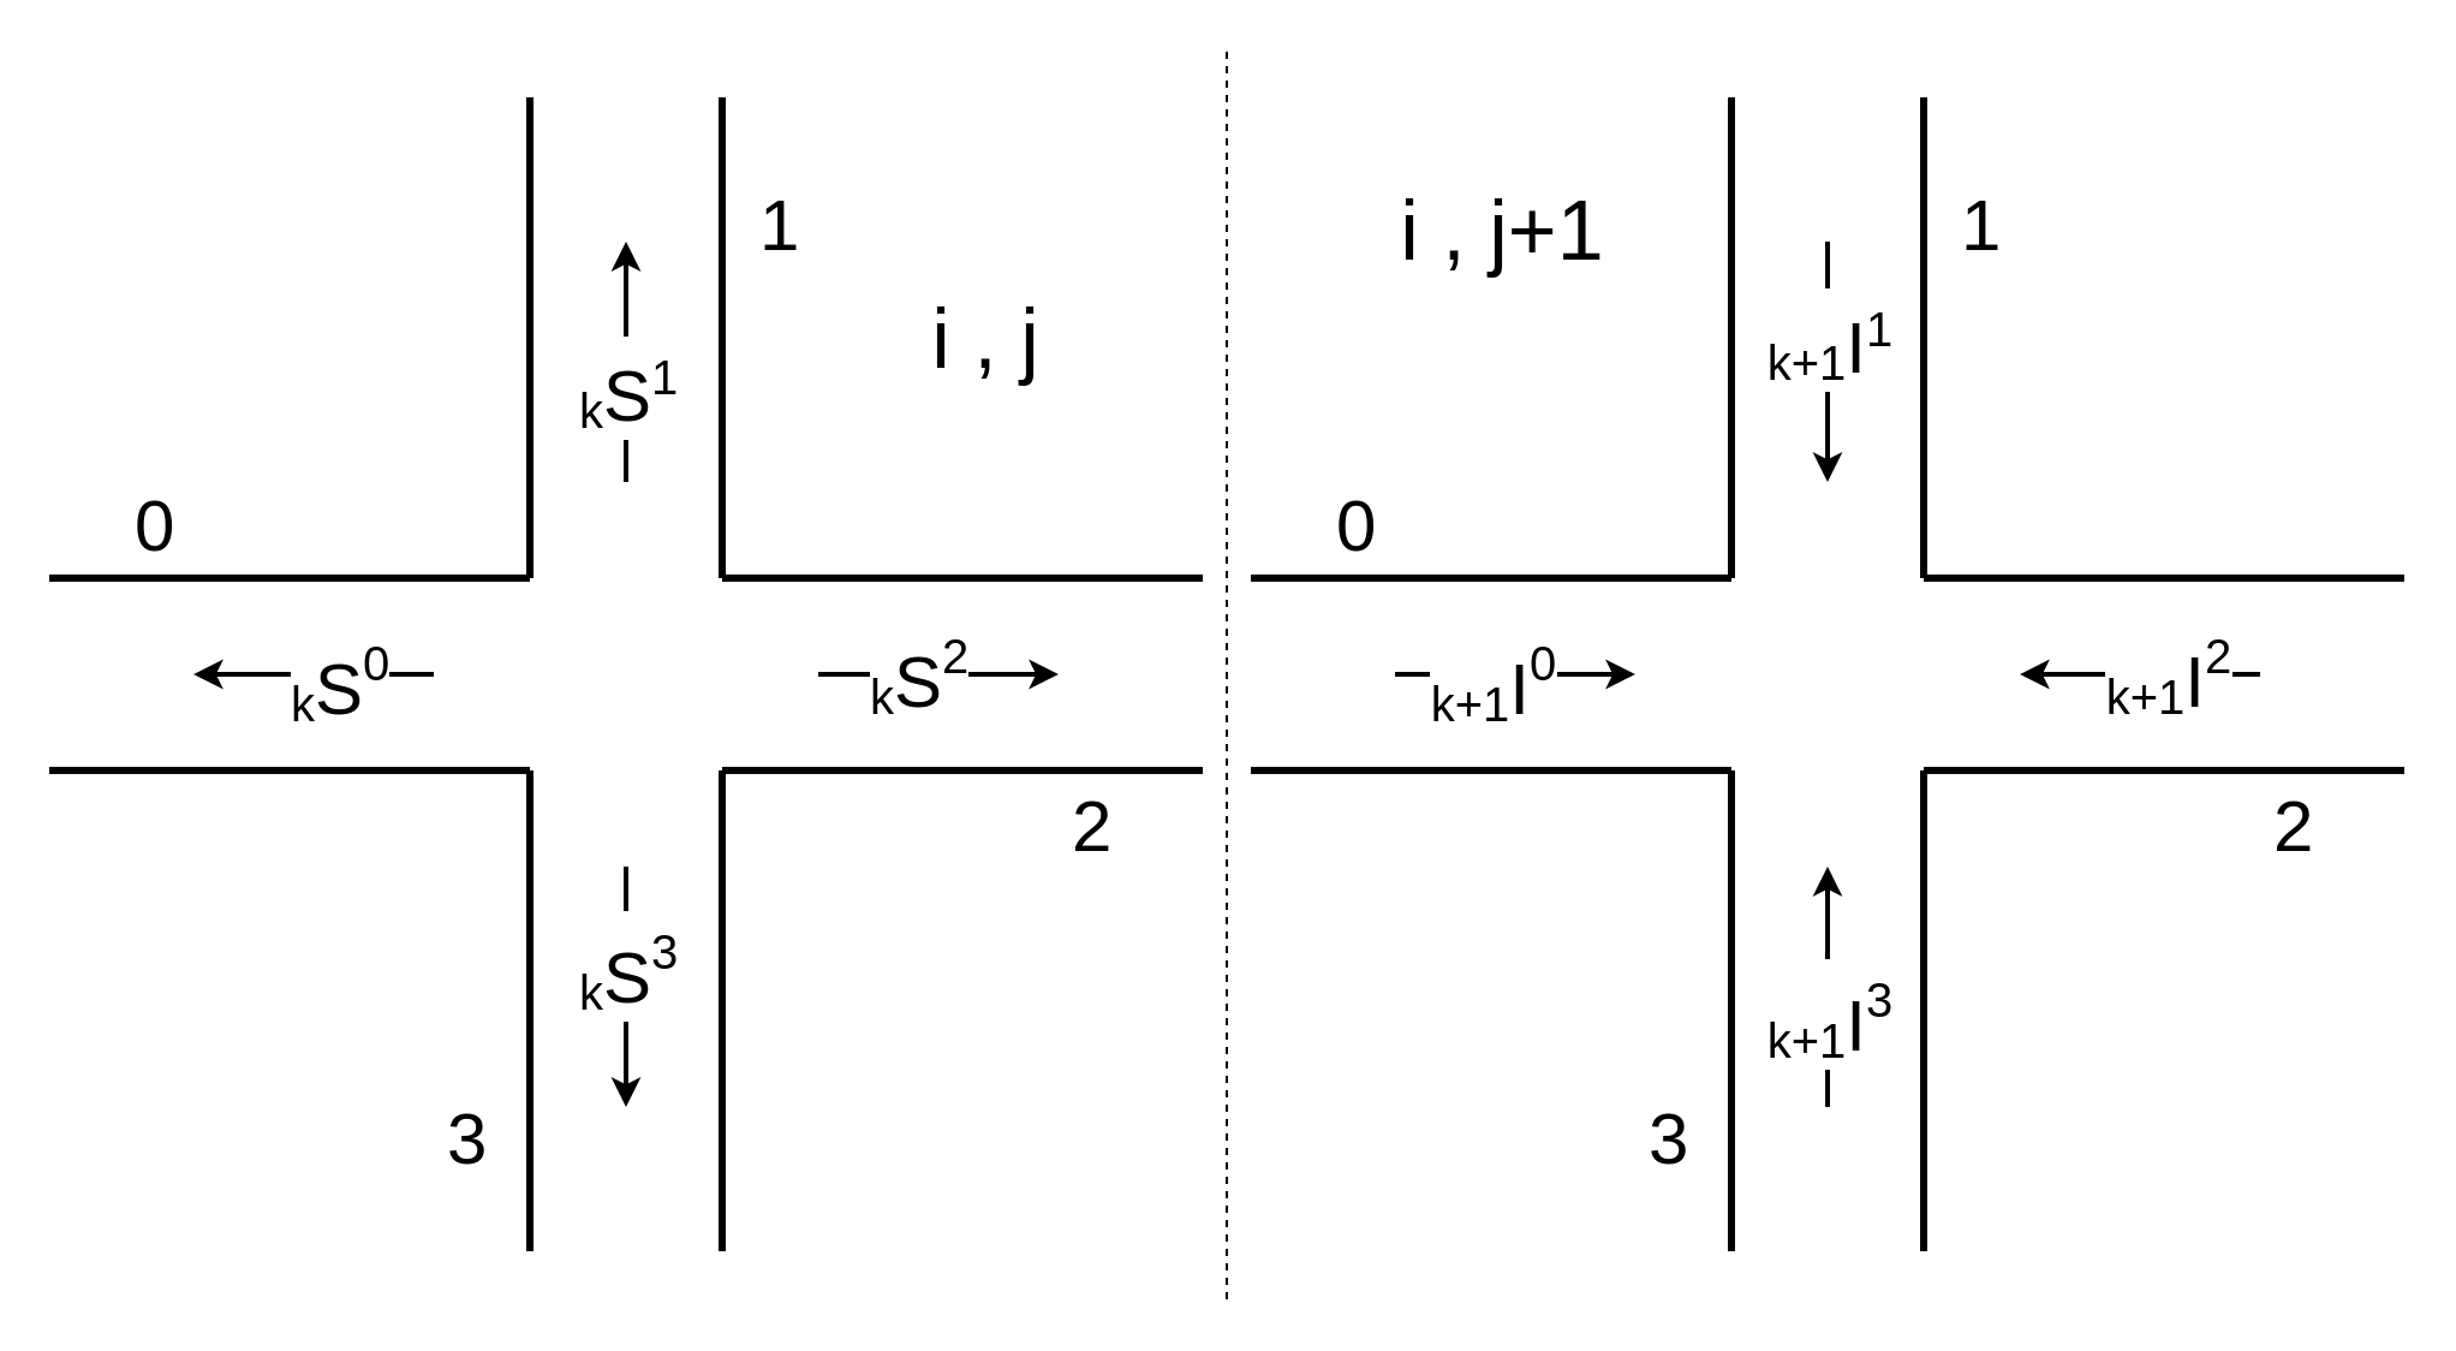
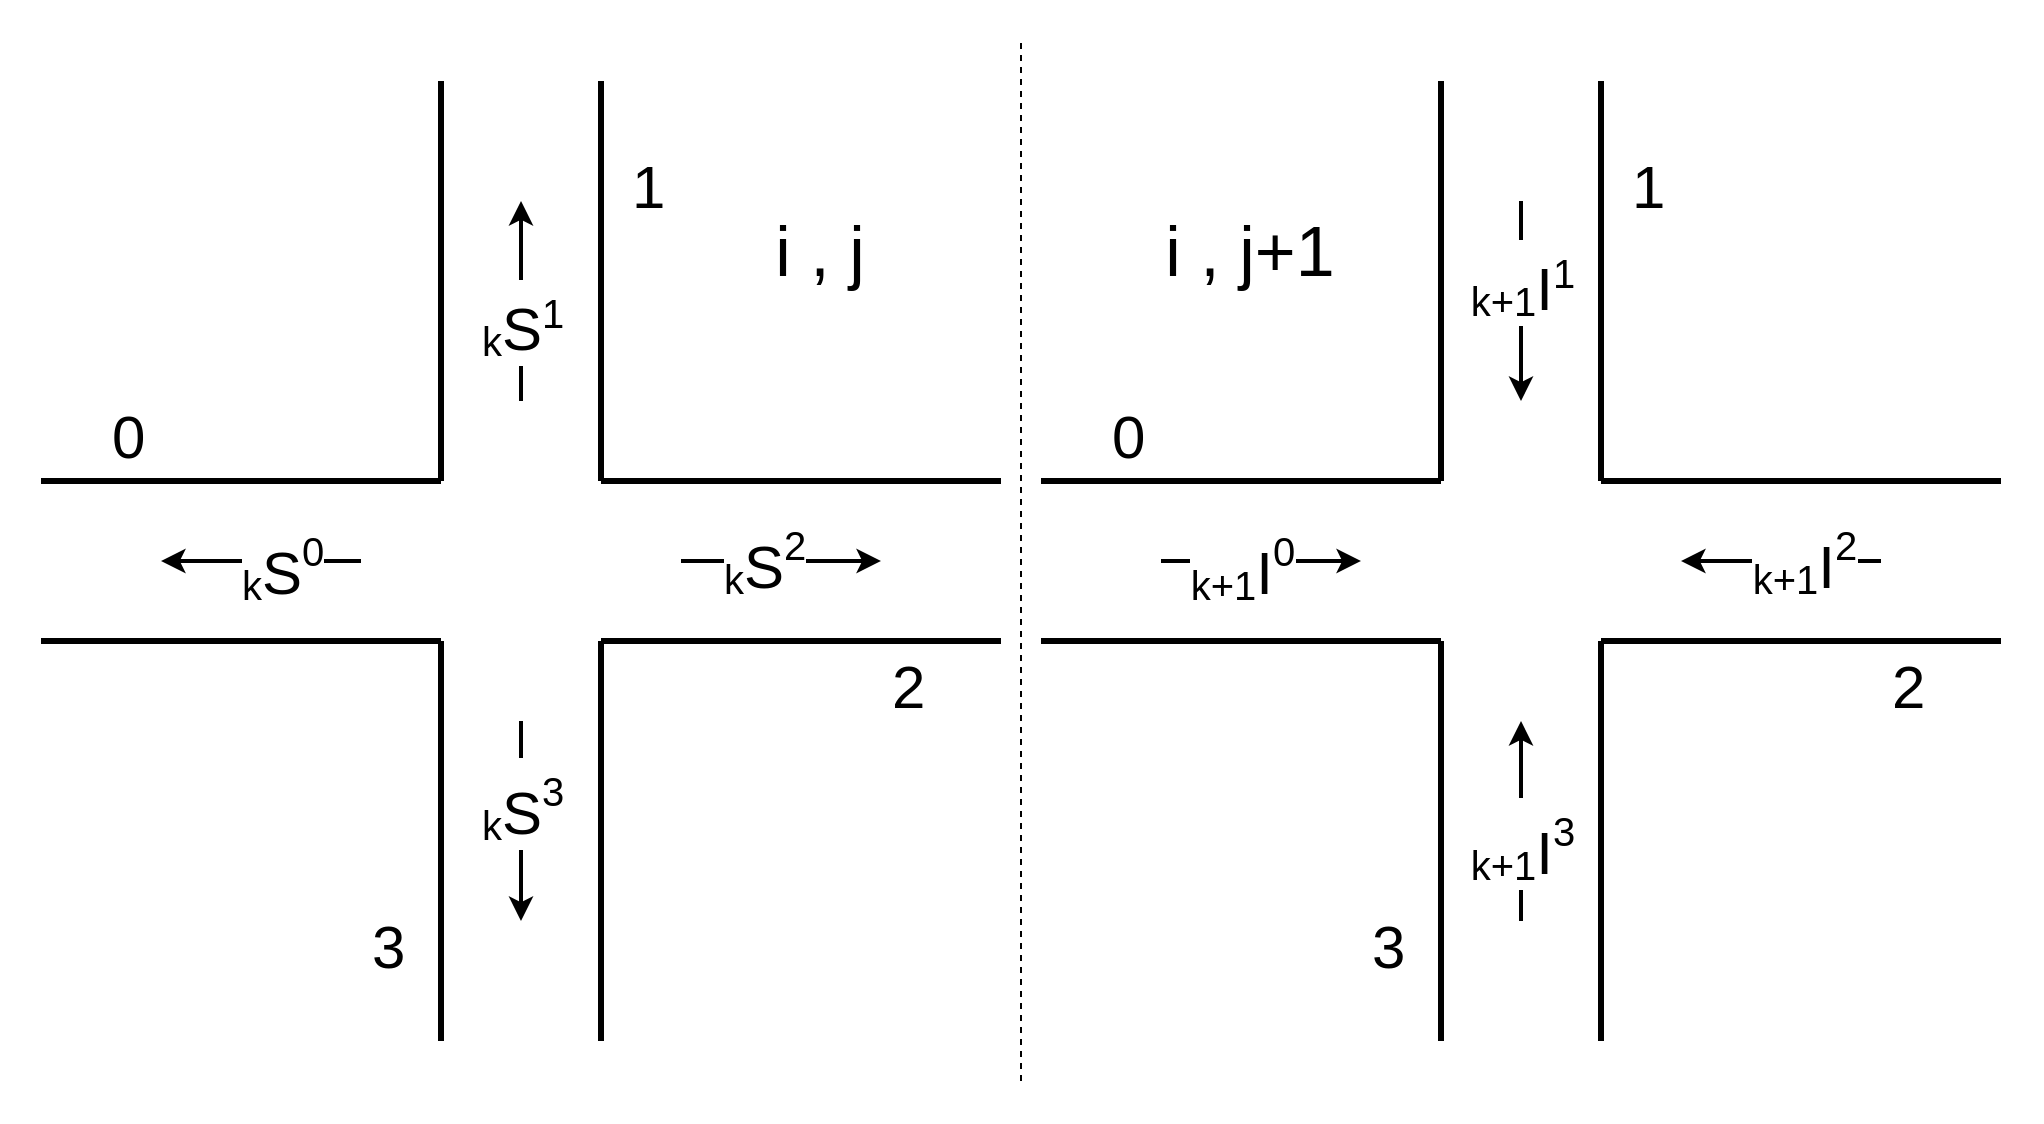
  <mxCell id="0" />
  <mxCell id="1" parent="0" />
  <mxCell id="2" value="" style="endArrow=none;html=1;rounded=0;strokeWidth=3;" parent="1" edge="1"><mxGeometry width="50" height="50" relative="1" as="geometry"><mxPoint x="20" y="240" as="sourcePoint" /><mxPoint x="220" y="240" as="targetPoint" /></mxGeometry></mxCell>
  <mxCell id="3" value="" style="endArrow=none;html=1;rounded=0;strokeWidth=3;" parent="1" edge="1"><mxGeometry width="50" height="50" relative="1" as="geometry"><mxPoint x="20" y="320" as="sourcePoint" /><mxPoint x="220" y="320" as="targetPoint" /></mxGeometry></mxCell>
  <mxCell id="4" value="" style="endArrow=none;html=1;rounded=0;strokeWidth=3;" parent="1" edge="1"><mxGeometry width="50" height="50" relative="1" as="geometry"><mxPoint x="220" y="320" as="sourcePoint" /><mxPoint x="220" y="520" as="targetPoint" /></mxGeometry></mxCell>
  <mxCell id="5" value="" style="endArrow=none;html=1;rounded=0;strokeWidth=3;" parent="1" edge="1"><mxGeometry width="50" height="50" relative="1" as="geometry"><mxPoint x="300" y="320" as="sourcePoint" /><mxPoint x="300" y="520" as="targetPoint" /></mxGeometry></mxCell>
  <mxCell id="6" value="" style="endArrow=none;html=1;rounded=0;strokeWidth=3;" parent="1" edge="1"><mxGeometry width="50" height="50" relative="1" as="geometry"><mxPoint x="220" y="40" as="sourcePoint" /><mxPoint x="220" y="240" as="targetPoint" /></mxGeometry></mxCell>
  <mxCell id="7" value="" style="endArrow=none;html=1;rounded=0;strokeWidth=3;" parent="1" edge="1"><mxGeometry width="50" height="50" relative="1" as="geometry"><mxPoint x="300" y="40" as="sourcePoint" /><mxPoint x="300" y="240" as="targetPoint" /></mxGeometry></mxCell>
  <mxCell id="8" value="" style="endArrow=none;html=1;rounded=0;strokeWidth=3;" parent="1" edge="1"><mxGeometry width="50" height="50" relative="1" as="geometry"><mxPoint x="300" y="240" as="sourcePoint" /><mxPoint x="500" y="240" as="targetPoint" /></mxGeometry></mxCell>
  <mxCell id="9" value="" style="endArrow=none;html=1;rounded=0;strokeWidth=3;" parent="1" edge="1"><mxGeometry width="50" height="50" relative="1" as="geometry"><mxPoint x="300" y="320" as="sourcePoint" /><mxPoint x="500" y="320" as="targetPoint" /></mxGeometry></mxCell>
  <mxCell id="10" value="" style="endArrow=none;html=1;rounded=0;strokeWidth=2;startArrow=classic;startFill=1;endFill=0;" parent="1" edge="1"><mxGeometry width="50" height="50" relative="1" as="geometry"><mxPoint x="260" y="460" as="sourcePoint" /><mxPoint x="260" y="360" as="targetPoint" /></mxGeometry></mxCell>
  <mxCell id="11" value="&lt;div&gt;&lt;font style=&quot;font-size: 30px&quot;&gt;&lt;font size=&quot;1&quot;&gt;&lt;sub style=&quot;font-size: 20px&quot;&gt;&lt;font style=&quot;font-size: 30px&quot;&gt;&lt;font size=&quot;1&quot;&gt;&lt;sub style=&quot;font-size: 20px&quot;&gt;k&lt;/sub&gt;&lt;/font&gt;S&lt;/font&gt;&lt;/sub&gt;&lt;/font&gt;&lt;sup&gt;&lt;font size=&quot;1&quot;&gt;&lt;span style=&quot;font-size: 20px&quot;&gt;3&lt;/span&gt;&lt;/font&gt;&lt;/sup&gt;&lt;/font&gt;&lt;/div&gt;" style="edgeLabel;html=1;align=center;verticalAlign=middle;resizable=0;points=[];fontSize=20;" parent="10" vertex="1" connectable="0"><mxGeometry x="0.283" y="-1" relative="1" as="geometry"><mxPoint x="-1" y="4" as="offset" /></mxGeometry></mxCell>
  <mxCell id="12" value="" style="endArrow=classic;html=1;rounded=0;strokeWidth=2;startArrow=none;startFill=0;endFill=1;" parent="1" edge="1"><mxGeometry width="50" height="50" relative="1" as="geometry"><mxPoint x="260" y="200" as="sourcePoint" /><mxPoint x="260" y="100" as="targetPoint" /></mxGeometry></mxCell>
  <mxCell id="13" value="&lt;font style=&quot;font-size: 30px&quot;&gt;&lt;font size=&quot;1&quot;&gt;&lt;sub style=&quot;font-size: 20px&quot;&gt;k&lt;/sub&gt;&lt;/font&gt;S&lt;sup&gt;&lt;font size=&quot;1&quot;&gt;&lt;span style=&quot;font-size: 20px&quot;&gt;1&lt;/span&gt;&lt;/font&gt;&lt;/sup&gt;&lt;/font&gt;" style="edgeLabel;html=1;align=center;verticalAlign=middle;resizable=0;points=[];fontSize=20;" parent="12" vertex="1" connectable="0"><mxGeometry x="0.304" y="2" relative="1" as="geometry"><mxPoint x="2" y="25" as="offset" /></mxGeometry></mxCell>
  <mxCell id="14" value="" style="endArrow=none;html=1;rounded=0;strokeWidth=2;startArrow=classic;startFill=1;endFill=0;" parent="1" edge="1"><mxGeometry width="50" height="50" relative="1" as="geometry"><mxPoint x="80" y="280" as="sourcePoint" /><mxPoint x="180" y="280" as="targetPoint" /></mxGeometry></mxCell>
  <mxCell id="15" value="&lt;font style=&quot;font-size: 30px&quot;&gt;&lt;font size=&quot;1&quot;&gt;&lt;sub style=&quot;font-size: 20px&quot;&gt;&lt;font style=&quot;font-size: 30px&quot;&gt;&lt;font size=&quot;1&quot;&gt;&lt;sub style=&quot;font-size: 20px&quot;&gt;k&lt;/sub&gt;&lt;/font&gt;S&lt;/font&gt;&lt;/sub&gt;&lt;/font&gt;&lt;sup&gt;&lt;font size=&quot;1&quot;&gt;&lt;span style=&quot;font-size: 20px&quot;&gt;0&lt;/span&gt;&lt;/font&gt;&lt;/sup&gt;&lt;/font&gt;" style="edgeLabel;html=1;align=center;verticalAlign=middle;resizable=0;points=[];fontSize=20;" parent="14" vertex="1" connectable="0"><mxGeometry x="-0.212" relative="1" as="geometry"><mxPoint x="21" as="offset" /></mxGeometry></mxCell>
  <mxCell id="16" value="" style="endArrow=classic;html=1;rounded=0;strokeWidth=2;endFill=1;startArrow=none;startFill=0;" parent="1" edge="1"><mxGeometry width="50" height="50" relative="1" as="geometry"><mxPoint x="340" y="280" as="sourcePoint" /><mxPoint x="440" y="280" as="targetPoint" /></mxGeometry></mxCell>
  <mxCell id="17" value="&lt;font style=&quot;font-size: 30px&quot;&gt;&lt;font size=&quot;1&quot;&gt;&lt;sub style=&quot;font-size: 20px&quot;&gt;&lt;font style=&quot;font-size: 30px&quot;&gt;&lt;font size=&quot;1&quot;&gt;&lt;sub style=&quot;font-size: 20px&quot;&gt;k&lt;/sub&gt;&lt;/font&gt;S&lt;/font&gt;&lt;/sub&gt;&lt;/font&gt;&lt;sup&gt;&lt;font size=&quot;1&quot;&gt;&lt;span style=&quot;font-size: 20px&quot;&gt;2&lt;/span&gt;&lt;/font&gt;&lt;/sup&gt;&lt;/font&gt;" style="edgeLabel;html=1;align=center;verticalAlign=middle;resizable=0;points=[];" parent="16" vertex="1" connectable="0"><mxGeometry x="0.25" y="3" relative="1" as="geometry"><mxPoint x="-22" as="offset" /></mxGeometry></mxCell>
  <mxCell id="18" value="0" style="text;strokeColor=none;fillColor=none;align=left;verticalAlign=middle;spacingLeft=4;spacingRight=4;overflow=hidden;points=[[0,0.5],[1,0.5]];portConstraint=eastwest;rotatable=0;fontSize=30;" parent="1" vertex="1"><mxGeometry x="50" y="195" width="30" height="40" as="geometry" /></mxCell>
  <mxCell id="19" value="1" style="text;strokeColor=none;fillColor=none;align=left;verticalAlign=middle;spacingLeft=4;spacingRight=4;overflow=hidden;points=[[0,0.5],[1,0.5]];portConstraint=eastwest;rotatable=0;fontSize=30;" parent="1" vertex="1"><mxGeometry x="310" y="70" width="30" height="40" as="geometry" /></mxCell>
  <mxCell id="20" value="2" style="text;strokeColor=none;fillColor=none;align=left;verticalAlign=middle;spacingLeft=4;spacingRight=4;overflow=hidden;points=[[0,0.5],[1,0.5]];portConstraint=eastwest;rotatable=0;fontSize=30;" parent="1" vertex="1"><mxGeometry x="440" y="320" width="30" height="40" as="geometry" /></mxCell>
  <mxCell id="21" value="3" style="text;strokeColor=none;fillColor=none;align=left;verticalAlign=middle;spacingLeft=4;spacingRight=4;overflow=hidden;points=[[0,0.5],[1,0.5]];portConstraint=eastwest;rotatable=0;fontSize=30;" parent="1" vertex="1"><mxGeometry x="180" y="450" width="30" height="40" as="geometry" /></mxCell>
  <mxCell id="22" value="" style="endArrow=none;dashed=1;html=1;rounded=0;" parent="1" edge="1"><mxGeometry width="50" height="50" relative="1" as="geometry"><mxPoint x="510" y="540" as="sourcePoint" /><mxPoint x="510" y="20" as="targetPoint" /></mxGeometry></mxCell>
- <mxCell id="23" value="&lt;font style=&quot;font-size: 35px&quot;&gt;i , j&lt;/font&gt;" style="text;html=1;strokeColor=none;fillColor=none;align=center;verticalAlign=middle;whiteSpace=wrap;rounded=0;" parent="1" vertex="1"><mxGeometry x="380" y="125" width="60" height="30" as="geometry" /></mxCell>
- <mxCell id="24" value="&lt;font style=&quot;font-size: 35px&quot;&gt;i , j+1&lt;/font&gt;" style="text;html=1;strokeColor=none;fillColor=none;align=center;verticalAlign=middle;whiteSpace=wrap;rounded=0;" parent="1" vertex="1"><mxGeometry x="580" y="80" width="90" height="30" as="geometry" /></mxCell>
+ <mxCell id="23" value="&lt;font style=&quot;font-size: 35px&quot;&gt;i , j&lt;/font&gt;" style="text;html=1;strokeColor=none;fillColor=none;align=center;verticalAlign=middle;whiteSpace=wrap;rounded=0;" parent="1" vertex="1"><mxGeometry x="380" y="110" width="60" height="30" as="geometry" /></mxCell>
+ <mxCell id="24" value="&lt;font style=&quot;font-size: 35px&quot;&gt;i , j+1&lt;/font&gt;" style="text;html=1;strokeColor=none;fillColor=none;align=center;verticalAlign=middle;whiteSpace=wrap;rounded=0;" parent="1" vertex="1"><mxGeometry x="580" y="110" width="90" height="30" as="geometry" /></mxCell>
  <mxCell id="25" value="" style="endArrow=none;html=1;rounded=0;strokeWidth=3;" parent="1" edge="1"><mxGeometry width="50" height="50" relative="1" as="geometry"><mxPoint x="520" y="240" as="sourcePoint" /><mxPoint x="720" y="240" as="targetPoint" /></mxGeometry></mxCell>
  <mxCell id="26" value="" style="endArrow=none;html=1;rounded=0;strokeWidth=3;" parent="1" edge="1"><mxGeometry width="50" height="50" relative="1" as="geometry"><mxPoint x="520" y="320" as="sourcePoint" /><mxPoint x="720" y="320" as="targetPoint" /></mxGeometry></mxCell>
  <mxCell id="27" value="" style="endArrow=none;html=1;rounded=0;strokeWidth=3;" parent="1" edge="1"><mxGeometry width="50" height="50" relative="1" as="geometry"><mxPoint x="720" y="320" as="sourcePoint" /><mxPoint x="720" y="520" as="targetPoint" /></mxGeometry></mxCell>
  <mxCell id="28" value="" style="endArrow=none;html=1;rounded=0;strokeWidth=3;" parent="1" edge="1"><mxGeometry width="50" height="50" relative="1" as="geometry"><mxPoint x="800" y="320" as="sourcePoint" /><mxPoint x="800" y="520" as="targetPoint" /></mxGeometry></mxCell>
  <mxCell id="29" value="" style="endArrow=none;html=1;rounded=0;strokeWidth=3;" parent="1" edge="1"><mxGeometry width="50" height="50" relative="1" as="geometry"><mxPoint x="720" y="40" as="sourcePoint" /><mxPoint x="720" y="240" as="targetPoint" /></mxGeometry></mxCell>
  <mxCell id="30" value="" style="endArrow=none;html=1;rounded=0;strokeWidth=3;" parent="1" edge="1"><mxGeometry width="50" height="50" relative="1" as="geometry"><mxPoint x="800" y="40" as="sourcePoint" /><mxPoint x="800" y="240" as="targetPoint" /></mxGeometry></mxCell>
  <mxCell id="31" value="" style="endArrow=none;html=1;rounded=0;strokeWidth=3;" parent="1" edge="1"><mxGeometry width="50" height="50" relative="1" as="geometry"><mxPoint x="800" y="240" as="sourcePoint" /><mxPoint x="1000" y="240" as="targetPoint" /></mxGeometry></mxCell>
  <mxCell id="32" value="" style="endArrow=none;html=1;rounded=0;strokeWidth=3;" parent="1" edge="1"><mxGeometry width="50" height="50" relative="1" as="geometry"><mxPoint x="800" y="320" as="sourcePoint" /><mxPoint x="1000" y="320" as="targetPoint" /></mxGeometry></mxCell>
  <mxCell id="33" value="" style="endArrow=classic;html=1;rounded=0;strokeWidth=2;startArrow=none;startFill=0;endFill=1;" parent="1" edge="1"><mxGeometry width="50" height="50" relative="1" as="geometry"><mxPoint x="760" y="460" as="sourcePoint" /><mxPoint x="760" y="360" as="targetPoint" /></mxGeometry></mxCell>
  <mxCell id="34" value="&lt;font style=&quot;font-size: 30px&quot;&gt;&lt;font size=&quot;1&quot;&gt;&lt;sub style=&quot;font-size: 20px&quot;&gt;&lt;font style=&quot;font-size: 30px&quot;&gt;&lt;font size=&quot;1&quot;&gt;&lt;sub style=&quot;font-size: 20px&quot;&gt;k+1&lt;/sub&gt;&lt;/font&gt;I&lt;/font&gt;&lt;/sub&gt;&lt;/font&gt;&lt;sup&gt;&lt;font size=&quot;1&quot;&gt;&lt;span style=&quot;font-size: 20px&quot;&gt;3&lt;/span&gt;&lt;/font&gt;&lt;/sup&gt;&lt;/font&gt;" style="edgeLabel;html=1;align=center;verticalAlign=middle;resizable=0;points=[];fontSize=20;" parent="33" vertex="1" connectable="0"><mxGeometry x="0.283" y="-1" relative="1" as="geometry"><mxPoint x="-1" y="24" as="offset" /></mxGeometry></mxCell>
  <mxCell id="35" value="" style="endArrow=none;html=1;rounded=0;strokeWidth=2;startArrow=classic;startFill=1;endFill=0;" parent="1" edge="1"><mxGeometry width="50" height="50" relative="1" as="geometry"><mxPoint x="760" y="200" as="sourcePoint" /><mxPoint x="760" y="100" as="targetPoint" /></mxGeometry></mxCell>
  <mxCell id="36" value="&lt;font style=&quot;font-size: 30px&quot;&gt;&lt;font size=&quot;1&quot;&gt;&lt;sub style=&quot;font-size: 20px&quot;&gt;k+1&lt;/sub&gt;&lt;/font&gt;I&lt;sup&gt;&lt;font size=&quot;1&quot;&gt;&lt;span style=&quot;font-size: 20px&quot;&gt;1&lt;/span&gt;&lt;/font&gt;&lt;/sup&gt;&lt;/font&gt;" style="edgeLabel;html=1;align=center;verticalAlign=middle;resizable=0;points=[];fontSize=20;" parent="35" vertex="1" connectable="0"><mxGeometry x="0.304" y="2" relative="1" as="geometry"><mxPoint x="2" y="5" as="offset" /></mxGeometry></mxCell>
  <mxCell id="37" value="" style="endArrow=classic;html=1;rounded=0;strokeWidth=2;startArrow=none;startFill=0;endFill=1;" parent="1" edge="1"><mxGeometry width="50" height="50" relative="1" as="geometry"><mxPoint x="580" y="280" as="sourcePoint" /><mxPoint x="680" y="280" as="targetPoint" /></mxGeometry></mxCell>
  <mxCell id="38" value="&lt;font style=&quot;font-size: 30px&quot;&gt;&lt;font size=&quot;1&quot;&gt;&lt;sub style=&quot;font-size: 20px&quot;&gt;&lt;font style=&quot;font-size: 30px&quot;&gt;&lt;font size=&quot;1&quot;&gt;&lt;sub style=&quot;font-size: 20px&quot;&gt;k+1&lt;/sub&gt;&lt;/font&gt;I&lt;/font&gt;&lt;/sub&gt;&lt;/font&gt;&lt;sup&gt;&lt;font size=&quot;1&quot;&gt;&lt;span style=&quot;font-size: 20px&quot;&gt;0&lt;/span&gt;&lt;/font&gt;&lt;/sup&gt;&lt;/font&gt;" style="edgeLabel;html=1;align=center;verticalAlign=middle;resizable=0;points=[];fontSize=20;" parent="37" vertex="1" connectable="0"><mxGeometry x="-0.212" relative="1" as="geometry"><mxPoint x="1" as="offset" /></mxGeometry></mxCell>
  <mxCell id="39" value="" style="endArrow=none;html=1;rounded=0;strokeWidth=2;endFill=0;startArrow=classic;startFill=1;" parent="1" edge="1"><mxGeometry width="50" height="50" relative="1" as="geometry"><mxPoint x="840" y="280" as="sourcePoint" /><mxPoint x="940" y="280" as="targetPoint" /></mxGeometry></mxCell>
  <mxCell id="40" value="&lt;font style=&quot;font-size: 30px&quot;&gt;&lt;font size=&quot;1&quot;&gt;&lt;sub style=&quot;font-size: 20px&quot;&gt;&lt;font style=&quot;font-size: 30px&quot;&gt;&lt;font size=&quot;1&quot;&gt;&lt;sub style=&quot;font-size: 20px&quot;&gt;k+1&lt;/sub&gt;&lt;/font&gt;I&lt;/font&gt;&lt;/sub&gt;&lt;/font&gt;&lt;sup&gt;&lt;font size=&quot;1&quot;&gt;&lt;span style=&quot;font-size: 20px&quot;&gt;2&lt;/span&gt;&lt;/font&gt;&lt;/sup&gt;&lt;/font&gt;" style="edgeLabel;html=1;align=center;verticalAlign=middle;resizable=0;points=[];" parent="39" vertex="1" connectable="0"><mxGeometry x="0.25" y="3" relative="1" as="geometry"><mxPoint x="-2" as="offset" /></mxGeometry></mxCell>
  <mxCell id="41" value="0" style="text;strokeColor=none;fillColor=none;align=left;verticalAlign=middle;spacingLeft=4;spacingRight=4;overflow=hidden;points=[[0,0.5],[1,0.5]];portConstraint=eastwest;rotatable=0;fontSize=30;" parent="1" vertex="1"><mxGeometry x="550" y="195" width="30" height="40" as="geometry" /></mxCell>
  <mxCell id="42" value="1" style="text;strokeColor=none;fillColor=none;align=left;verticalAlign=middle;spacingLeft=4;spacingRight=4;overflow=hidden;points=[[0,0.5],[1,0.5]];portConstraint=eastwest;rotatable=0;fontSize=30;" parent="1" vertex="1"><mxGeometry x="810" y="70" width="30" height="40" as="geometry" /></mxCell>
  <mxCell id="43" value="2" style="text;strokeColor=none;fillColor=none;align=left;verticalAlign=middle;spacingLeft=4;spacingRight=4;overflow=hidden;points=[[0,0.5],[1,0.5]];portConstraint=eastwest;rotatable=0;fontSize=30;" parent="1" vertex="1"><mxGeometry x="940" y="320" width="30" height="40" as="geometry" /></mxCell>
  <mxCell id="44" value="3" style="text;strokeColor=none;fillColor=none;align=left;verticalAlign=middle;spacingLeft=4;spacingRight=4;overflow=hidden;points=[[0,0.5],[1,0.5]];portConstraint=eastwest;rotatable=0;fontSize=30;" parent="1" vertex="1"><mxGeometry x="680" y="450" width="30" height="40" as="geometry" /></mxCell>
